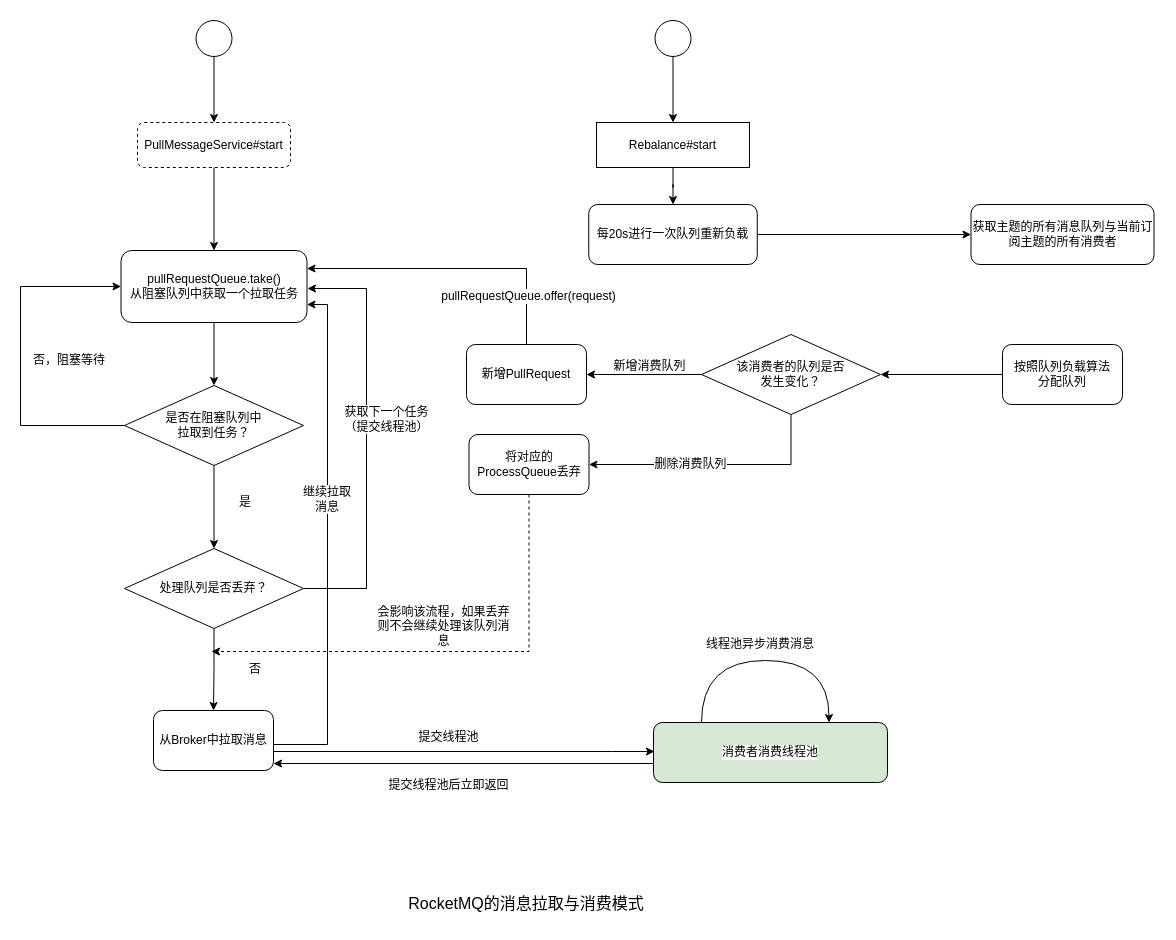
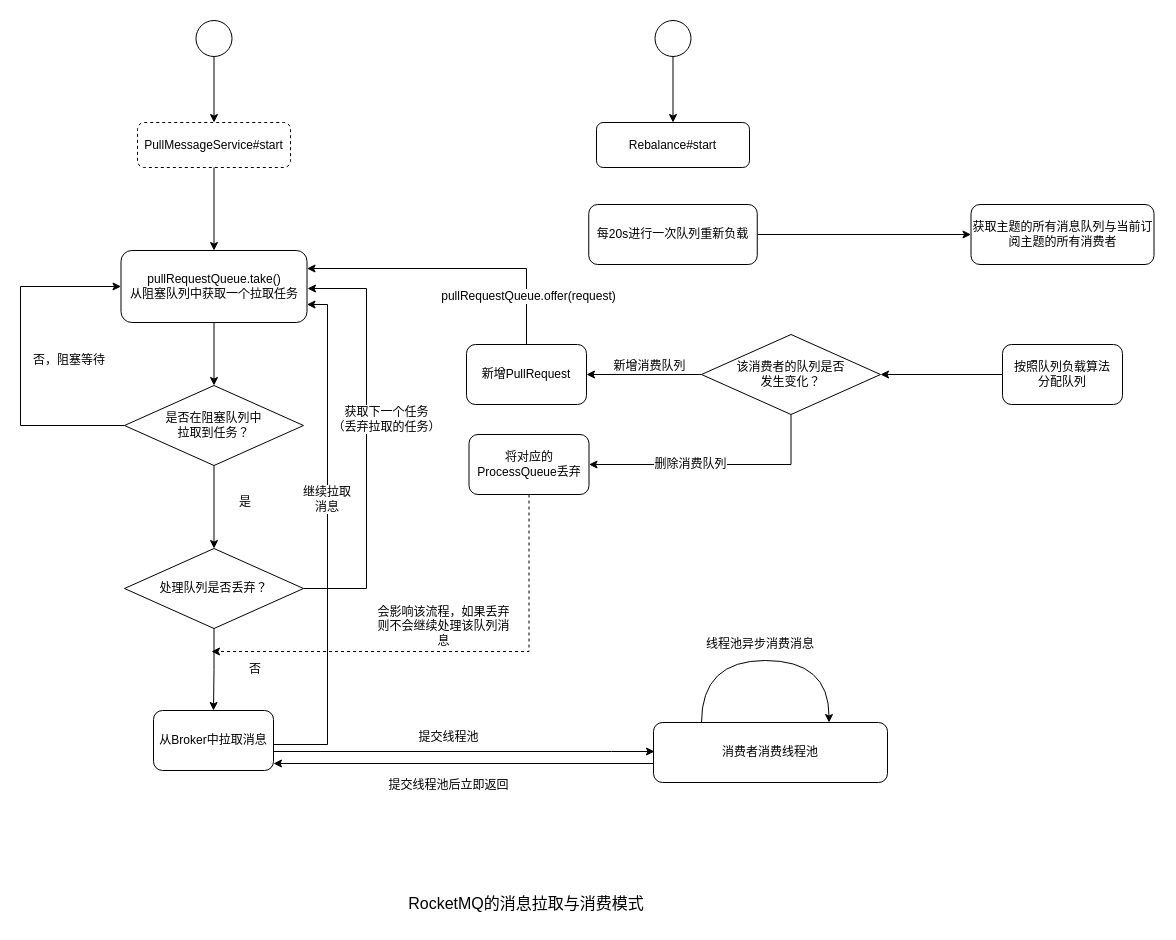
  <mxCell id="0" />
  <mxCell id="1" parent="0" />
  <mxCell id="2" value="" style="group" vertex="1" connectable="0" parent="1"><mxGeometry x="137" y="20" width="153" height="147" as="geometry" /></mxCell>
  <mxCell id="3" value="PullMessageService#start" style="rounded=1;whiteSpace=wrap;html=1;dashed=1;" vertex="1" parent="2"><mxGeometry y="102" width="153" height="45" as="geometry" /></mxCell>
  <mxCell id="4" style="edgeStyle=orthogonalEdgeStyle;rounded=0;orthogonalLoop=1;jettySize=auto;html=1;entryX=0.5;entryY=0;entryDx=0;entryDy=0;" edge="1" parent="2" source="5" target="3"><mxGeometry relative="1" as="geometry" /></mxCell>
  <mxCell id="5" value="" style="ellipse;whiteSpace=wrap;html=1;aspect=fixed;labelBackgroundColor=#FFFFFF;" vertex="1" parent="2"><mxGeometry x="58.5" width="36" height="36" as="geometry" /></mxCell>
  <mxCell id="6" value="" style="group" vertex="1" connectable="0" parent="1"><mxGeometry x="596" y="20" width="153" height="147" as="geometry" /></mxCell>
- <mxCell id="7" value="Rebalance#start" style="whiteSpace=wrap;html=1;rounded=0;" vertex="1" parent="6"><mxGeometry y="102" width="153" height="45" as="geometry" /></mxCell>
+ <mxCell id="7" value="Rebalance#start" style="rounded=1;whiteSpace=wrap;html=1;" vertex="1" parent="6"><mxGeometry y="102" width="153" height="45" as="geometry" /></mxCell>
  <mxCell id="8" style="edgeStyle=orthogonalEdgeStyle;rounded=0;orthogonalLoop=1;jettySize=auto;html=1;entryX=0.5;entryY=0;entryDx=0;entryDy=0;" edge="1" parent="6" source="9" target="7"><mxGeometry relative="1" as="geometry" /></mxCell>
  <mxCell id="9" value="" style="ellipse;whiteSpace=wrap;html=1;aspect=fixed;labelBackgroundColor=#FFFFFF;" vertex="1" parent="6"><mxGeometry x="58.5" width="36" height="36" as="geometry" /></mxCell>
  <mxCell id="10" style="edgeStyle=orthogonalEdgeStyle;rounded=0;orthogonalLoop=1;jettySize=auto;html=1;" edge="1" parent="1" source="11" target="15"><mxGeometry relative="1" as="geometry" /></mxCell>
  <mxCell id="11" value="&lt;div&gt;pullRequestQueue.take()&lt;/div&gt;&lt;div&gt;从阻塞队列中获取一个拉取任务&lt;/div&gt;" style="rounded=1;whiteSpace=wrap;html=1;labelBackgroundColor=#FFFFFF;align=center;" vertex="1" parent="1"><mxGeometry x="120.5" y="250" width="186" height="72" as="geometry" /></mxCell>
  <mxCell id="12" style="edgeStyle=orthogonalEdgeStyle;rounded=0;orthogonalLoop=1;jettySize=auto;html=1;entryX=0.5;entryY=0;entryDx=0;entryDy=0;" edge="1" parent="1" source="3" target="11"><mxGeometry relative="1" as="geometry" /></mxCell>
  <mxCell id="13" style="edgeStyle=orthogonalEdgeStyle;rounded=0;orthogonalLoop=1;jettySize=auto;html=1;entryX=0;entryY=0.5;entryDx=0;entryDy=0;" edge="1" parent="1" source="15" target="11"><mxGeometry relative="1" as="geometry"><Array as="points"><mxPoint x="20" y="425" /><mxPoint x="20" y="286" /></Array></mxGeometry></mxCell>
  <mxCell id="14" style="edgeStyle=orthogonalEdgeStyle;rounded=0;orthogonalLoop=1;jettySize=auto;html=1;" edge="1" parent="1" source="15" target="19"><mxGeometry relative="1" as="geometry" /></mxCell>
  <mxCell id="15" value="是否在阻塞队列中&lt;br&gt;拉取到任务？" style="rhombus;whiteSpace=wrap;html=1;labelBackgroundColor=#FFFFFF;" vertex="1" parent="1"><mxGeometry x="124" y="385" width="179" height="80" as="geometry" /></mxCell>
  <mxCell id="16" value="否，阻塞等待" style="text;html=1;strokeColor=none;fillColor=none;align=center;verticalAlign=middle;whiteSpace=wrap;rounded=0;labelBackgroundColor=#FFFFFF;" vertex="1" parent="1"><mxGeometry x="27" y="345" width="84" height="30" as="geometry" /></mxCell>
  <mxCell id="17" style="edgeStyle=orthogonalEdgeStyle;rounded=0;orthogonalLoop=1;jettySize=auto;html=1;" edge="1" parent="1" source="19" target="23"><mxGeometry relative="1" as="geometry" /></mxCell>
  <mxCell id="18" style="edgeStyle=orthogonalEdgeStyle;rounded=0;orthogonalLoop=1;jettySize=auto;html=1;exitX=1;exitY=0.5;exitDx=0;exitDy=0;" edge="1" parent="1" source="19"><mxGeometry relative="1" as="geometry"><mxPoint x="307" y="288" as="targetPoint" /><Array as="points"><mxPoint x="366" y="588" /><mxPoint x="366" y="288" /></Array></mxGeometry></mxCell>
  <mxCell id="19" value="处理队列是否丢弃？" style="rhombus;whiteSpace=wrap;html=1;labelBackgroundColor=#FFFFFF;" vertex="1" parent="1"><mxGeometry x="124" y="548" width="179" height="80" as="geometry" /></mxCell>
  <mxCell id="20" value="是" style="text;html=1;strokeColor=none;fillColor=none;align=center;verticalAlign=middle;whiteSpace=wrap;rounded=0;labelBackgroundColor=#FFFFFF;" vertex="1" parent="1"><mxGeometry x="215" y="487" width="60" height="30" as="geometry" /></mxCell>
  <mxCell id="21" style="edgeStyle=orthogonalEdgeStyle;rounded=0;orthogonalLoop=1;jettySize=auto;html=1;entryX=1;entryY=0.75;entryDx=0;entryDy=0;" edge="1" parent="1" source="23" target="11"><mxGeometry relative="1" as="geometry"><Array as="points"><mxPoint x="327" y="744" /><mxPoint x="327" y="304" /></Array></mxGeometry></mxCell>
  <mxCell id="22" style="edgeStyle=orthogonalEdgeStyle;rounded=0;orthogonalLoop=1;jettySize=auto;html=1;" edge="1" parent="1" source="23"><mxGeometry relative="1" as="geometry"><mxPoint x="654" y="751" as="targetPoint" /><Array as="points"><mxPoint x="611" y="751" /></Array></mxGeometry></mxCell>
  <mxCell id="23" value="从Broker中拉取消息" style="rounded=1;whiteSpace=wrap;html=1;labelBackgroundColor=#FFFFFF;" vertex="1" parent="1"><mxGeometry x="153" y="710" width="120" height="60" as="geometry" /></mxCell>
  <mxCell id="24" value="否" style="text;html=1;strokeColor=none;fillColor=none;align=center;verticalAlign=middle;whiteSpace=wrap;rounded=0;labelBackgroundColor=#FFFFFF;" vertex="1" parent="1"><mxGeometry x="225" y="654" width="60" height="30" as="geometry" /></mxCell>
  <mxCell id="25" value="继续拉取消息" style="text;html=1;strokeColor=none;fillColor=none;align=center;verticalAlign=middle;whiteSpace=wrap;rounded=0;labelBackgroundColor=#FFFFFF;" vertex="1" parent="1"><mxGeometry x="297" y="484" width="60" height="30" as="geometry" /></mxCell>
- <mxCell id="26" value="获取下一个任务&lt;br&gt;（提交线程池）" style="text;html=1;strokeColor=none;fillColor=none;align=center;verticalAlign=middle;whiteSpace=wrap;rounded=0;labelBackgroundColor=#FFFFFF;" vertex="1" parent="1"><mxGeometry x="327" y="404" width="119" height="30" as="geometry" /></mxCell>
+ <mxCell id="26" value="获取下一个任务&lt;br&gt;（丢弃拉取的任务）" style="text;html=1;strokeColor=none;fillColor=none;align=center;verticalAlign=middle;whiteSpace=wrap;rounded=0;labelBackgroundColor=#FFFFFF;" vertex="1" parent="1"><mxGeometry x="327" y="404" width="119" height="30" as="geometry" /></mxCell>
  <mxCell id="27" style="edgeStyle=orthogonalEdgeStyle;rounded=0;orthogonalLoop=1;jettySize=auto;html=1;exitX=0.5;exitY=0;exitDx=0;exitDy=0;entryX=1;entryY=0.25;entryDx=0;entryDy=0;" edge="1" parent="1" source="28" target="11"><mxGeometry relative="1" as="geometry" /></mxCell>
  <mxCell id="28" value="新增PullRequest" style="rounded=1;whiteSpace=wrap;html=1;labelBackgroundColor=#FFFFFF;" vertex="1" parent="1"><mxGeometry x="466" y="344" width="120" height="60" as="geometry" /></mxCell>
  <mxCell id="29" value="pullRequestQueue.offer(request)" style="text;html=1;strokeColor=none;fillColor=none;align=center;verticalAlign=middle;whiteSpace=wrap;rounded=0;labelBackgroundColor=#FFFFFF;" vertex="1" parent="1"><mxGeometry x="419" y="283" width="219" height="26" as="geometry" /></mxCell>
  <mxCell id="30" style="edgeStyle=orthogonalEdgeStyle;rounded=0;orthogonalLoop=1;jettySize=auto;html=1;entryX=1;entryY=0.5;entryDx=0;entryDy=0;" edge="1" parent="1" source="32" target="28"><mxGeometry relative="1" as="geometry" /></mxCell>
  <mxCell id="31" style="edgeStyle=orthogonalEdgeStyle;rounded=0;orthogonalLoop=1;jettySize=auto;html=1;entryX=1;entryY=0.5;entryDx=0;entryDy=0;elbow=vertical;" edge="1" parent="1" source="32" target="47"><mxGeometry relative="1" as="geometry"><Array as="points"><mxPoint x="791" y="464" /></Array></mxGeometry></mxCell>
  <mxCell id="32" value="该消费者的队列是否&lt;br&gt;发生变化？" style="rhombus;whiteSpace=wrap;html=1;labelBackgroundColor=#FFFFFF;" vertex="1" parent="1"><mxGeometry x="701" y="334" width="179" height="80" as="geometry" /></mxCell>
  <mxCell id="33" value="新增消费队列" style="text;html=1;strokeColor=none;fillColor=none;align=center;verticalAlign=middle;whiteSpace=wrap;rounded=0;labelBackgroundColor=#FFFFFF;" vertex="1" parent="1"><mxGeometry x="588" y="356" width="123" height="19" as="geometry" /></mxCell>
  <mxCell id="34" style="edgeStyle=orthogonalEdgeStyle;rounded=0;orthogonalLoop=1;jettySize=auto;html=1;entryX=1;entryY=0.5;entryDx=0;entryDy=0;" edge="1" parent="1" source="35" target="32"><mxGeometry relative="1" as="geometry" /></mxCell>
  <mxCell id="35" value="按照队列负载算法&lt;br&gt;分配队列" style="rounded=1;whiteSpace=wrap;html=1;labelBackgroundColor=#FFFFFF;" vertex="1" parent="1"><mxGeometry x="1002" y="344" width="120" height="60" as="geometry" /></mxCell>
  <mxCell id="36" value="获取主题的所有消息队列与当前订阅主题的所有消费者" style="rounded=1;whiteSpace=wrap;html=1;labelBackgroundColor=#FFFFFF;" vertex="1" parent="1"><mxGeometry x="970.5" y="204" width="183" height="60" as="geometry" /></mxCell>
  <mxCell id="37" style="edgeStyle=orthogonalEdgeStyle;rounded=0;orthogonalLoop=1;jettySize=auto;html=1;exitX=1;exitY=0.5;exitDx=0;exitDy=0;entryX=0;entryY=0.5;entryDx=0;entryDy=0;" edge="1" parent="1" source="38" target="36"><mxGeometry relative="1" as="geometry" /></mxCell>
  <mxCell id="38" value="每20s进行一次队列重新负载" style="rounded=1;whiteSpace=wrap;html=1;labelBackgroundColor=#FFFFFF;" vertex="1" parent="1"><mxGeometry x="588.25" y="204" width="168.5" height="60" as="geometry" /></mxCell>
- <mxCell id="39" style="edgeStyle=orthogonalEdgeStyle;rounded=0;orthogonalLoop=1;jettySize=auto;html=1;entryX=0.5;entryY=0;entryDx=0;entryDy=0;" edge="1" parent="1" source="7" target="38"><mxGeometry relative="1" as="geometry" /></mxCell>
  <mxCell id="40" style="edgeStyle=orthogonalEdgeStyle;rounded=0;orthogonalLoop=1;jettySize=auto;html=1;entryX=1;entryY=1;entryDx=0;entryDy=0;exitX=0;exitY=0.75;exitDx=0;exitDy=0;" edge="1" parent="1"><mxGeometry relative="1" as="geometry"><mxPoint x="653" y="760" as="sourcePoint" /><mxPoint x="273" y="763" as="targetPoint" /><Array as="points"><mxPoint x="653" y="763" /></Array></mxGeometry></mxCell>
- <mxCell id="41" value="消费者消费线程池" style="rounded=1;whiteSpace=wrap;html=1;labelBackgroundColor=#FFFFFF;fillColor=#d5e8d4;" vertex="1" parent="1"><mxGeometry x="653" y="722" width="234" height="60" as="geometry" /></mxCell>
+ <mxCell id="41" value="消费者消费线程池" style="rounded=1;whiteSpace=wrap;html=1;labelBackgroundColor=#FFFFFF;" vertex="1" parent="1"><mxGeometry x="653" y="722" width="234" height="60" as="geometry" /></mxCell>
  <mxCell id="42" value="提交线程池" style="text;html=1;strokeColor=none;fillColor=none;align=center;verticalAlign=middle;whiteSpace=wrap;rounded=0;labelBackgroundColor=#FFFFFF;" vertex="1" parent="1"><mxGeometry x="389" y="722" width="119" height="30" as="geometry" /></mxCell>
  <mxCell id="43" value="提交线程池后立即返回" style="text;html=1;strokeColor=none;fillColor=none;align=center;verticalAlign=middle;whiteSpace=wrap;rounded=0;labelBackgroundColor=#FFFFFF;" vertex="1" parent="1"><mxGeometry x="378" y="770" width="141" height="30" as="geometry" /></mxCell>
  <mxCell id="44" value="" style="endArrow=classic;html=1;rounded=0;edgeStyle=orthogonalEdgeStyle;elbow=vertical;entryX=0.75;entryY=0;entryDx=0;entryDy=0;curved=1;" edge="1" parent="1" source="41" target="41"><mxGeometry width="50" height="50" relative="1" as="geometry"><mxPoint x="701" y="674" as="sourcePoint" /><mxPoint x="636" y="646" as="targetPoint" /><Array as="points"><mxPoint x="701" y="660" /><mxPoint x="829" y="660" /></Array></mxGeometry></mxCell>
  <mxCell id="45" value="线程池异步消费消息" style="text;strokeColor=none;fillColor=none;align=left;verticalAlign=middle;spacingLeft=4;spacingRight=4;overflow=hidden;points=[[0,0.5],[1,0.5]];portConstraint=eastwest;rotatable=0;labelBackgroundColor=#FFFFFF;" vertex="1" parent="1"><mxGeometry x="700" y="633" width="140" height="19" as="geometry" /></mxCell>
  <mxCell id="46" style="edgeStyle=orthogonalEdgeStyle;rounded=0;orthogonalLoop=1;jettySize=auto;html=1;elbow=vertical;dashed=1;" edge="1" parent="1" source="47"><mxGeometry relative="1" as="geometry"><mxPoint x="211" y="651" as="targetPoint" /><Array as="points"><mxPoint x="529" y="651" /><mxPoint x="213" y="651" /></Array></mxGeometry></mxCell>
  <mxCell id="47" value="将对应的ProcessQueue丢弃" style="rounded=1;whiteSpace=wrap;html=1;labelBackgroundColor=#FFFFFF;" vertex="1" parent="1"><mxGeometry x="468.5" y="434" width="120" height="60" as="geometry" /></mxCell>
  <mxCell id="48" value="删除消费队列" style="text;html=1;strokeColor=none;fillColor=none;align=center;verticalAlign=middle;whiteSpace=wrap;rounded=0;labelBackgroundColor=#FFFFFF;" vertex="1" parent="1"><mxGeometry x="629" y="454.5" width="123" height="19" as="geometry" /></mxCell>
  <mxCell id="49" value="会影响该流程，如果丢弃则不会继续处理该队列消息" style="text;html=1;strokeColor=none;fillColor=none;align=center;verticalAlign=middle;whiteSpace=wrap;rounded=0;labelBackgroundColor=#FFFFFF;" vertex="1" parent="1"><mxGeometry x="376" y="568" width="135" height="116" as="geometry" /></mxCell>
  <mxCell id="50" value="&lt;font style=&quot;font-size: 16px&quot;&gt;RocketMQ的消息拉取与消费模式&lt;/font&gt;" style="text;html=1;strokeColor=none;fillColor=none;align=center;verticalAlign=middle;whiteSpace=wrap;rounded=0;labelBackgroundColor=#FFFFFF;" vertex="1" parent="1"><mxGeometry x="244" y="888" width="564" height="30" as="geometry" /></mxCell>
